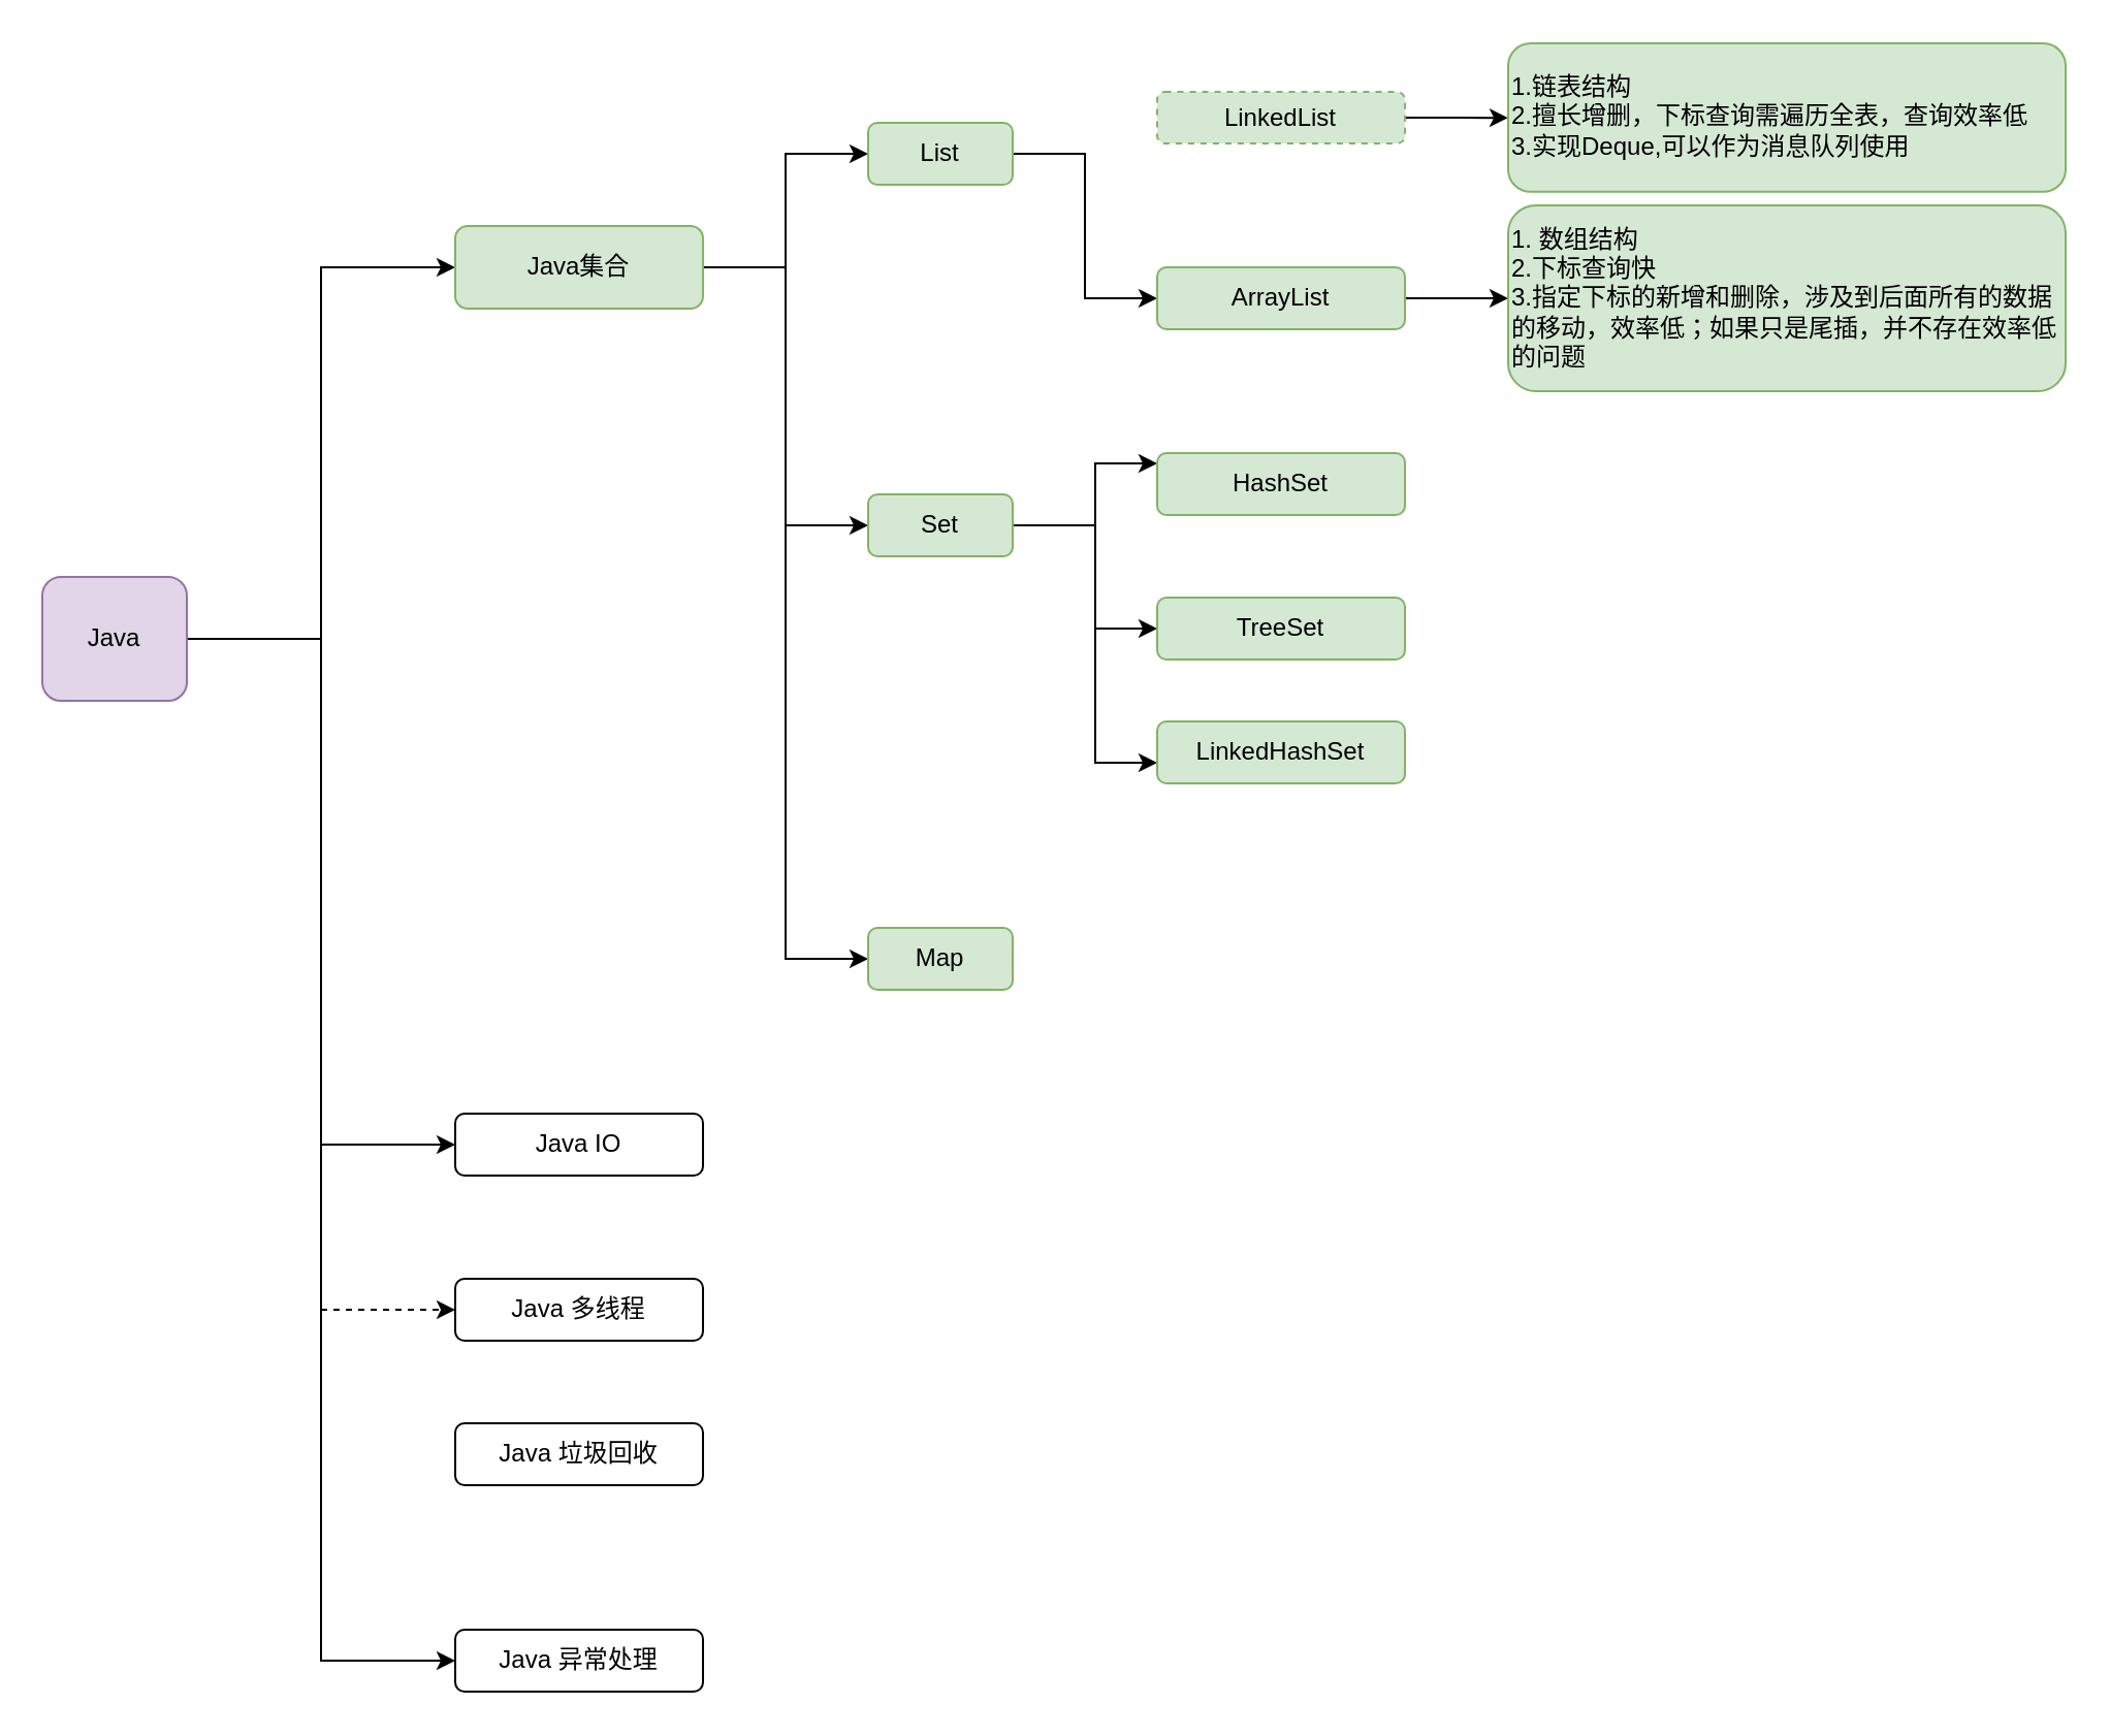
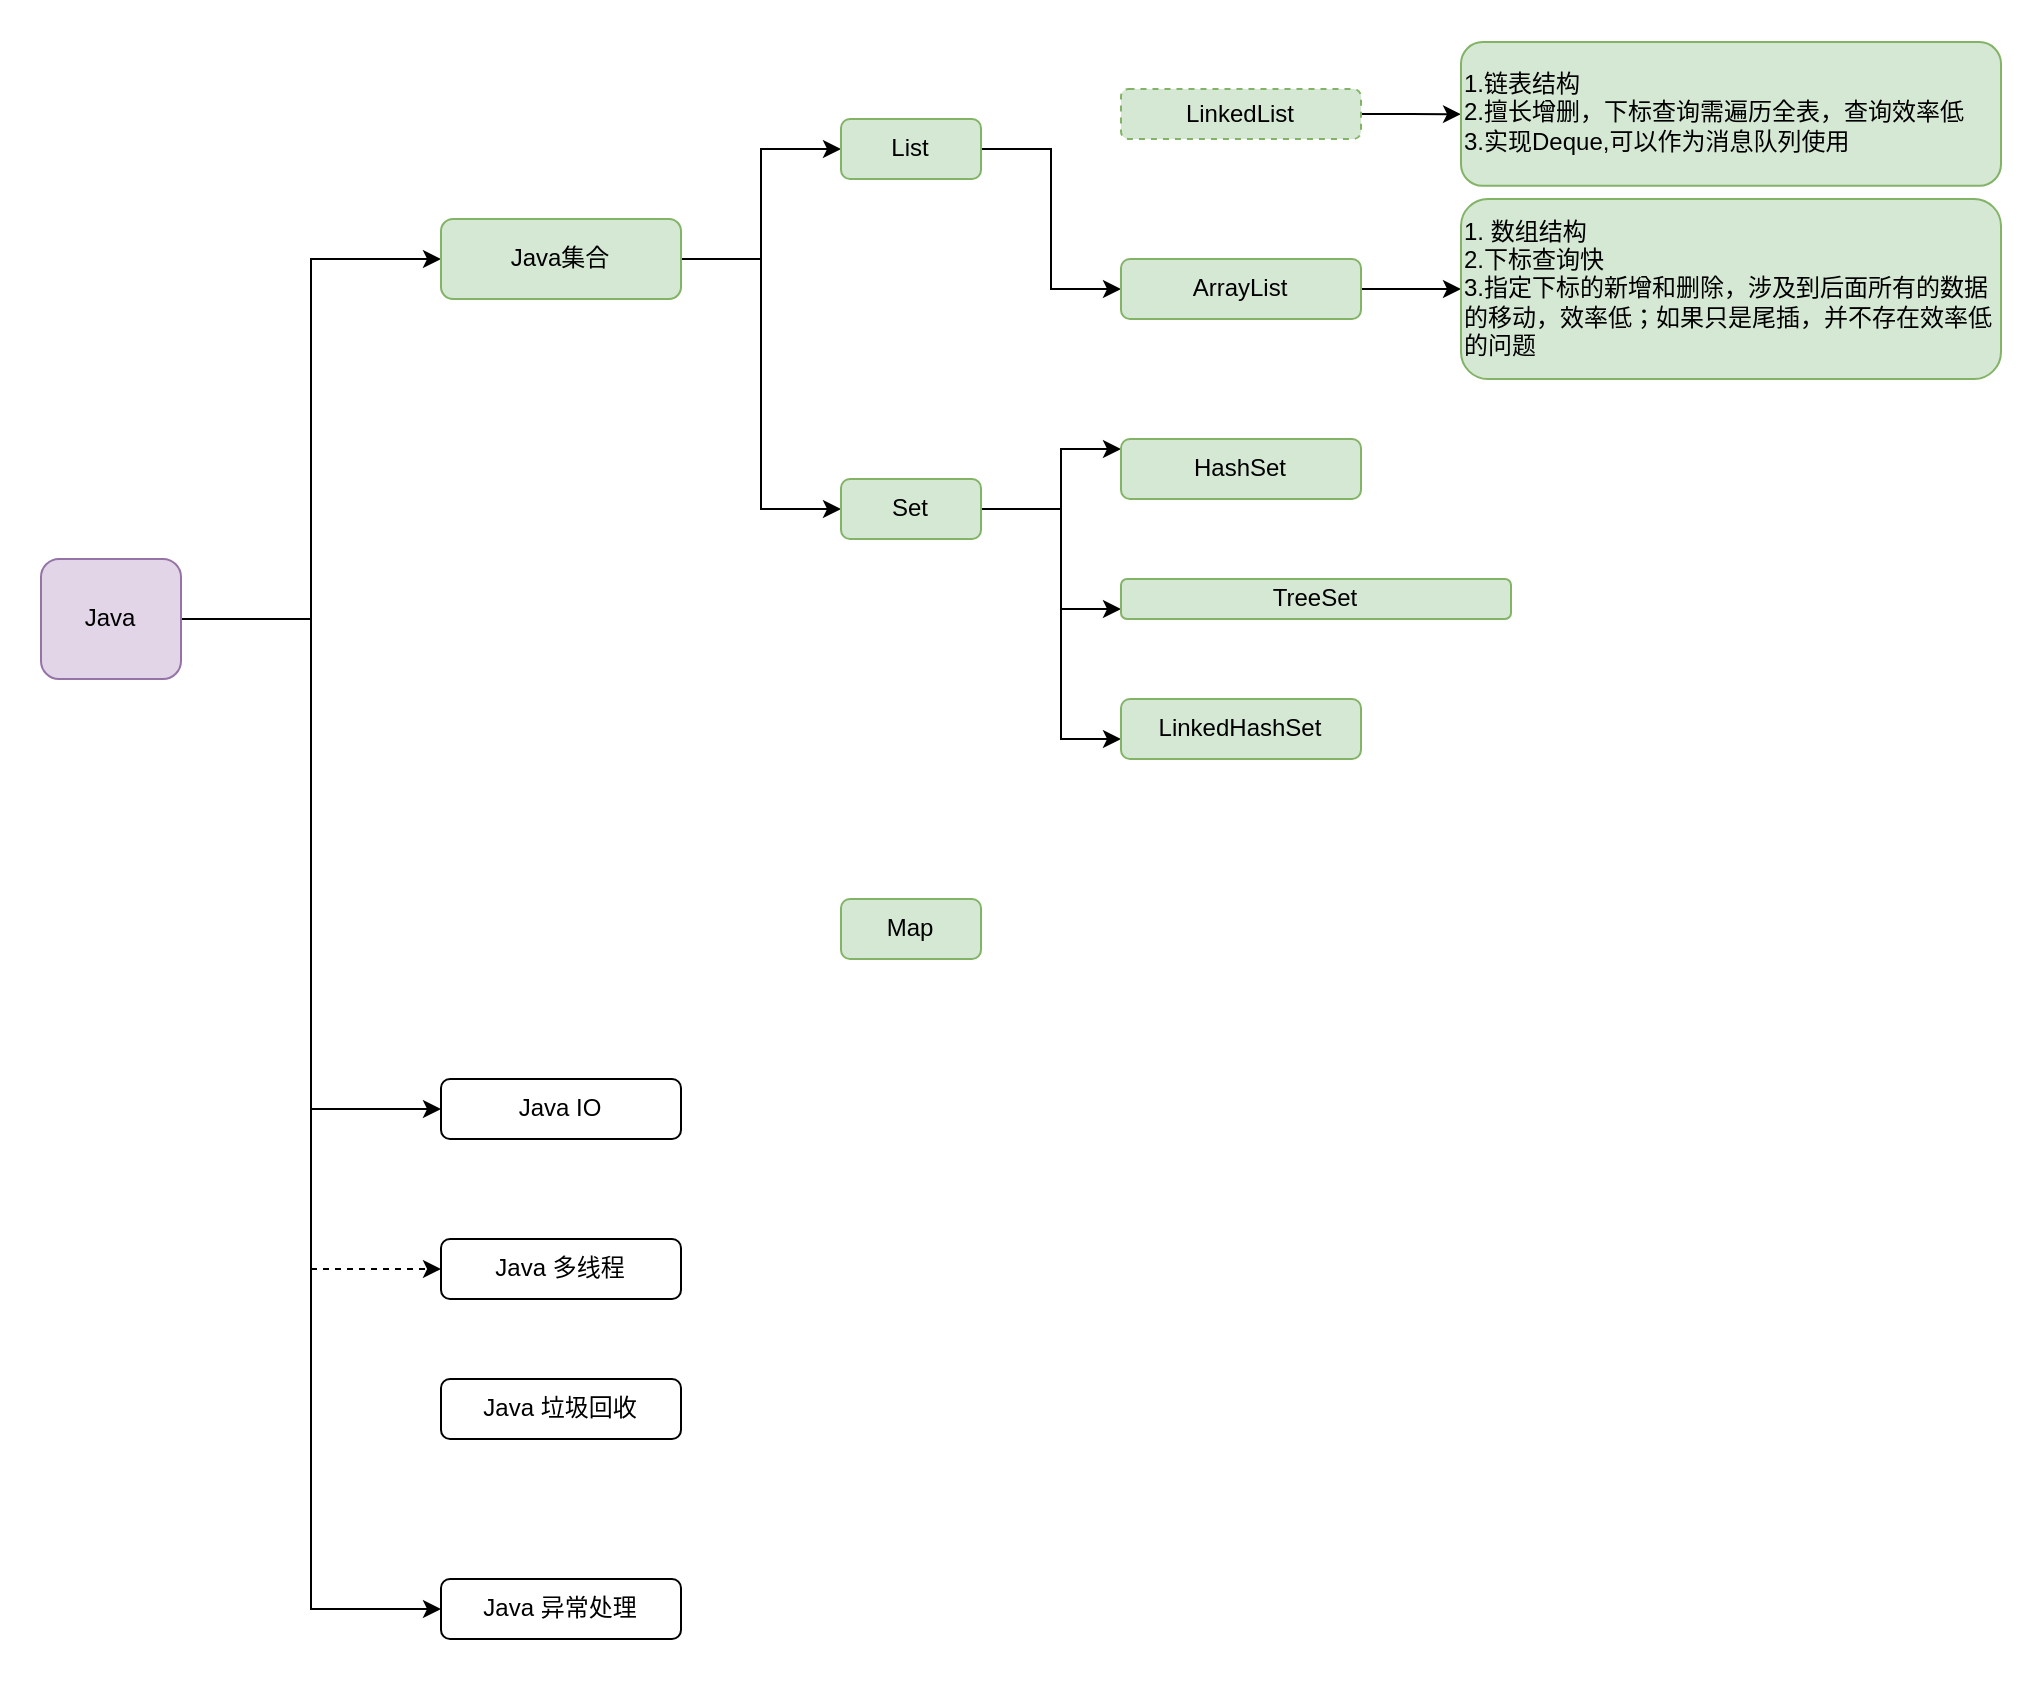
  <mxCell id="0" />
  <mxCell id="1" parent="0" />
  <mxCell id="2" style="edgeStyle=orthogonalEdgeStyle;rounded=0;orthogonalLoop=1;jettySize=auto;html=1;entryX=0;entryY=0.5;entryDx=0;entryDy=0;" edge="1" parent="1" source="6" target="10"><mxGeometry relative="1" as="geometry" /></mxCell>
  <mxCell id="3" style="edgeStyle=orthogonalEdgeStyle;rounded=0;orthogonalLoop=1;jettySize=auto;html=1;exitX=1;exitY=0.5;exitDx=0;exitDy=0;entryX=0;entryY=0.5;entryDx=0;entryDy=0;" edge="1" parent="1" source="6" target="11"><mxGeometry relative="1" as="geometry" /></mxCell>
  <mxCell id="4" style="edgeStyle=orthogonalEdgeStyle;rounded=0;orthogonalLoop=1;jettySize=auto;html=1;entryX=0;entryY=0.5;entryDx=0;entryDy=0;dashed=1;" edge="1" parent="1" source="6" target="12"><mxGeometry relative="1" as="geometry" /></mxCell>
  <mxCell id="5" style="edgeStyle=orthogonalEdgeStyle;rounded=0;orthogonalLoop=1;jettySize=auto;html=1;entryX=0;entryY=0.5;entryDx=0;entryDy=0;" edge="1" parent="1" source="6" target="14"><mxGeometry relative="1" as="geometry" /></mxCell>
  <mxCell id="6" value="Java" style="rounded=1;whiteSpace=wrap;html=1;fillColor=#e1d5e7;strokeColor=#9673a6;" vertex="1" parent="1"><mxGeometry x="20" y="279" width="70" height="60" as="geometry" /></mxCell>
  <mxCell id="7" value="" style="edgeStyle=orthogonalEdgeStyle;rounded=0;orthogonalLoop=1;jettySize=auto;html=1;entryX=0;entryY=0.5;entryDx=0;entryDy=0;" edge="1" parent="1" source="10" target="20"><mxGeometry relative="1" as="geometry"><Array as="points"><mxPoint x="380" y="129" /><mxPoint x="380" y="254" /></Array></mxGeometry></mxCell>
  <mxCell id="8" style="edgeStyle=orthogonalEdgeStyle;rounded=0;orthogonalLoop=1;jettySize=auto;html=1;entryX=0;entryY=0.5;entryDx=0;entryDy=0;" edge="1" parent="1" source="10" target="16"><mxGeometry relative="1" as="geometry" /></mxCell>
- <mxCell id="9" style="edgeStyle=orthogonalEdgeStyle;rounded=0;orthogonalLoop=1;jettySize=auto;html=1;entryX=0;entryY=0.5;entryDx=0;entryDy=0;" edge="1" parent="1" source="10" target="21"><mxGeometry relative="1" as="geometry" /></mxCell>
  <mxCell id="10" value="Java集合" style="rounded=1;whiteSpace=wrap;html=1;fillColor=#d5e8d4;strokeColor=#82b366;" vertex="1" parent="1"><mxGeometry x="220" y="109" width="120" height="40" as="geometry" /></mxCell>
  <mxCell id="11" value="Java IO" style="rounded=1;whiteSpace=wrap;html=1;" vertex="1" parent="1"><mxGeometry x="220" y="539" width="120" height="30" as="geometry" /></mxCell>
  <mxCell id="12" value="Java 多线程" style="rounded=1;whiteSpace=wrap;html=1;" vertex="1" parent="1"><mxGeometry x="220" y="619" width="120" height="30" as="geometry" /></mxCell>
  <mxCell id="13" value="Java 垃圾回收" style="rounded=1;whiteSpace=wrap;html=1;" vertex="1" parent="1"><mxGeometry x="220" y="689" width="120" height="30" as="geometry" /></mxCell>
  <mxCell id="14" value="Java 异常处理" style="rounded=1;whiteSpace=wrap;html=1;" vertex="1" parent="1"><mxGeometry x="220" y="789" width="120" height="30" as="geometry" /></mxCell>
  <mxCell id="15" style="edgeStyle=orthogonalEdgeStyle;rounded=0;orthogonalLoop=1;jettySize=auto;html=1;entryX=0;entryY=0.5;entryDx=0;entryDy=0;" edge="1" parent="1" source="16" target="25"><mxGeometry relative="1" as="geometry" /></mxCell>
  <mxCell id="16" value="List" style="rounded=1;whiteSpace=wrap;html=1;fillColor=#d5e8d4;strokeColor=#82b366;" vertex="1" parent="1"><mxGeometry x="420" y="59" width="70" height="30" as="geometry" /></mxCell>
  <mxCell id="17" value="" style="edgeStyle=orthogonalEdgeStyle;rounded=0;orthogonalLoop=1;jettySize=auto;html=1;" edge="1" parent="1" source="20" target="28"><mxGeometry relative="1" as="geometry"><Array as="points"><mxPoint x="530" y="254" /><mxPoint x="530" y="224" /></Array></mxGeometry></mxCell>
  <mxCell id="18" value="" style="edgeStyle=orthogonalEdgeStyle;rounded=0;orthogonalLoop=1;jettySize=auto;html=1;" edge="1" parent="1" source="20" target="29"><mxGeometry relative="1" as="geometry"><Array as="points"><mxPoint x="530" y="254" /><mxPoint x="530" y="304" /></Array></mxGeometry></mxCell>
  <mxCell id="19" value="" style="edgeStyle=orthogonalEdgeStyle;rounded=0;orthogonalLoop=1;jettySize=auto;html=1;" edge="1" parent="1" source="20" target="30"><mxGeometry relative="1" as="geometry"><Array as="points"><mxPoint x="530" y="254" /><mxPoint x="530" y="369" /></Array></mxGeometry></mxCell>
  <mxCell id="20" value="Set" style="whiteSpace=wrap;html=1;rounded=1;fillColor=#d5e8d4;strokeColor=#82b366;" vertex="1" parent="1"><mxGeometry x="420" y="239" width="70" height="30" as="geometry" /></mxCell>
  <mxCell id="21" value="Map" style="whiteSpace=wrap;html=1;rounded=1;fillColor=#d5e8d4;strokeColor=#82b366;" vertex="1" parent="1"><mxGeometry x="420" y="449" width="70" height="30" as="geometry" /></mxCell>
  <mxCell id="22" value="" style="edgeStyle=orthogonalEdgeStyle;rounded=0;orthogonalLoop=1;jettySize=auto;html=1;" edge="1" parent="1" source="23" target="26"><mxGeometry relative="1" as="geometry" /></mxCell>
  <mxCell id="23" value="LinkedList" style="whiteSpace=wrap;html=1;fillColor=#d5e8d4;strokeColor=#82b366;rounded=1;dashed=1;" vertex="1" parent="1"><mxGeometry x="560" y="44" width="120" height="25" as="geometry" /></mxCell>
  <mxCell id="24" value="" style="edgeStyle=orthogonalEdgeStyle;rounded=0;orthogonalLoop=1;jettySize=auto;html=1;" edge="1" parent="1" source="25" target="27"><mxGeometry relative="1" as="geometry" /></mxCell>
  <mxCell id="25" value="ArrayList" style="whiteSpace=wrap;html=1;fillColor=#d5e8d4;strokeColor=#82b366;rounded=1;" vertex="1" parent="1"><mxGeometry x="560" y="129" width="120" height="30" as="geometry" /></mxCell>
  <mxCell id="26" value="1.链表结构&lt;br&gt;2.擅长增删，下标查询需遍历全表，查询效率低&lt;br&gt;3.实现Deque,可以作为消息队列使用" style="whiteSpace=wrap;html=1;fillColor=#d5e8d4;strokeColor=#82b366;rounded=1;align=left;" vertex="1" parent="1"><mxGeometry x="730" y="20.56" width="270" height="71.87" as="geometry" /></mxCell>
  <mxCell id="27" value="1. 数组结构&lt;br&gt;2.下标查询快&lt;br&gt;3.指定下标的新增和删除，涉及到后面所有的数据的移动，效率低；如果只是尾插，并不存在效率低的问题" style="whiteSpace=wrap;html=1;fillColor=#d5e8d4;strokeColor=#82b366;rounded=1;align=left;" vertex="1" parent="1"><mxGeometry x="730" y="99" width="270" height="90" as="geometry" /></mxCell>
  <mxCell id="28" value="HashSet" style="whiteSpace=wrap;html=1;fillColor=#d5e8d4;strokeColor=#82b366;rounded=1;" vertex="1" parent="1"><mxGeometry x="560" y="219" width="120" height="30" as="geometry" /></mxCell>
- <mxCell id="29" value="TreeSet" style="whiteSpace=wrap;html=1;fillColor=#d5e8d4;strokeColor=#82b366;rounded=1;" vertex="1" parent="1"><mxGeometry x="560" y="289" width="120" height="30" as="geometry" /></mxCell>
+ <mxCell id="29" value="TreeSet" style="whiteSpace=wrap;html=1;fillColor=#d5e8d4;strokeColor=#82b366;rounded=1;" vertex="1" parent="1"><mxGeometry x="560" y="289" width="195" height="20" as="geometry" /></mxCell>
  <mxCell id="30" value="LinkedHashSet" style="whiteSpace=wrap;html=1;fillColor=#d5e8d4;strokeColor=#82b366;rounded=1;" vertex="1" parent="1"><mxGeometry x="560" y="349" width="120" height="30" as="geometry" /></mxCell>
